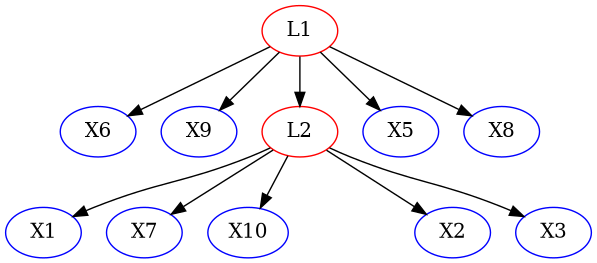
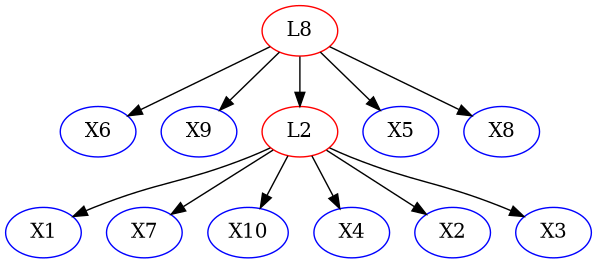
  digraph {
    fontname="DejaVu Serif"
    node [color=blue fontname="DejaVu Serif"]
    edge [color=black fontname="DejaVu Serif"]
    X1
    X7
-   L1 [color=red]
+   L1 [color=red label=L8]
    X6
    X9
    L2 [color=red]
    X5
    X8
    X10
+   X4
    X2
    X3
    subgraph sub_1 {
    }
    subgraph sub_2 {
      X1
      X7
      L1
      X6
      X9
      L2
      X5
      X8
      X10
+     X4
      X2
      X3
    }
    L1 -> X6
    L1 -> X9
    L1 -> L2
    L1 -> X5
    L1 -> X8
    L2 -> X1
    L2 -> X7
    L2 -> X10
+   L2 -> X4
    L2 -> X2
    L2 -> X3
  }
